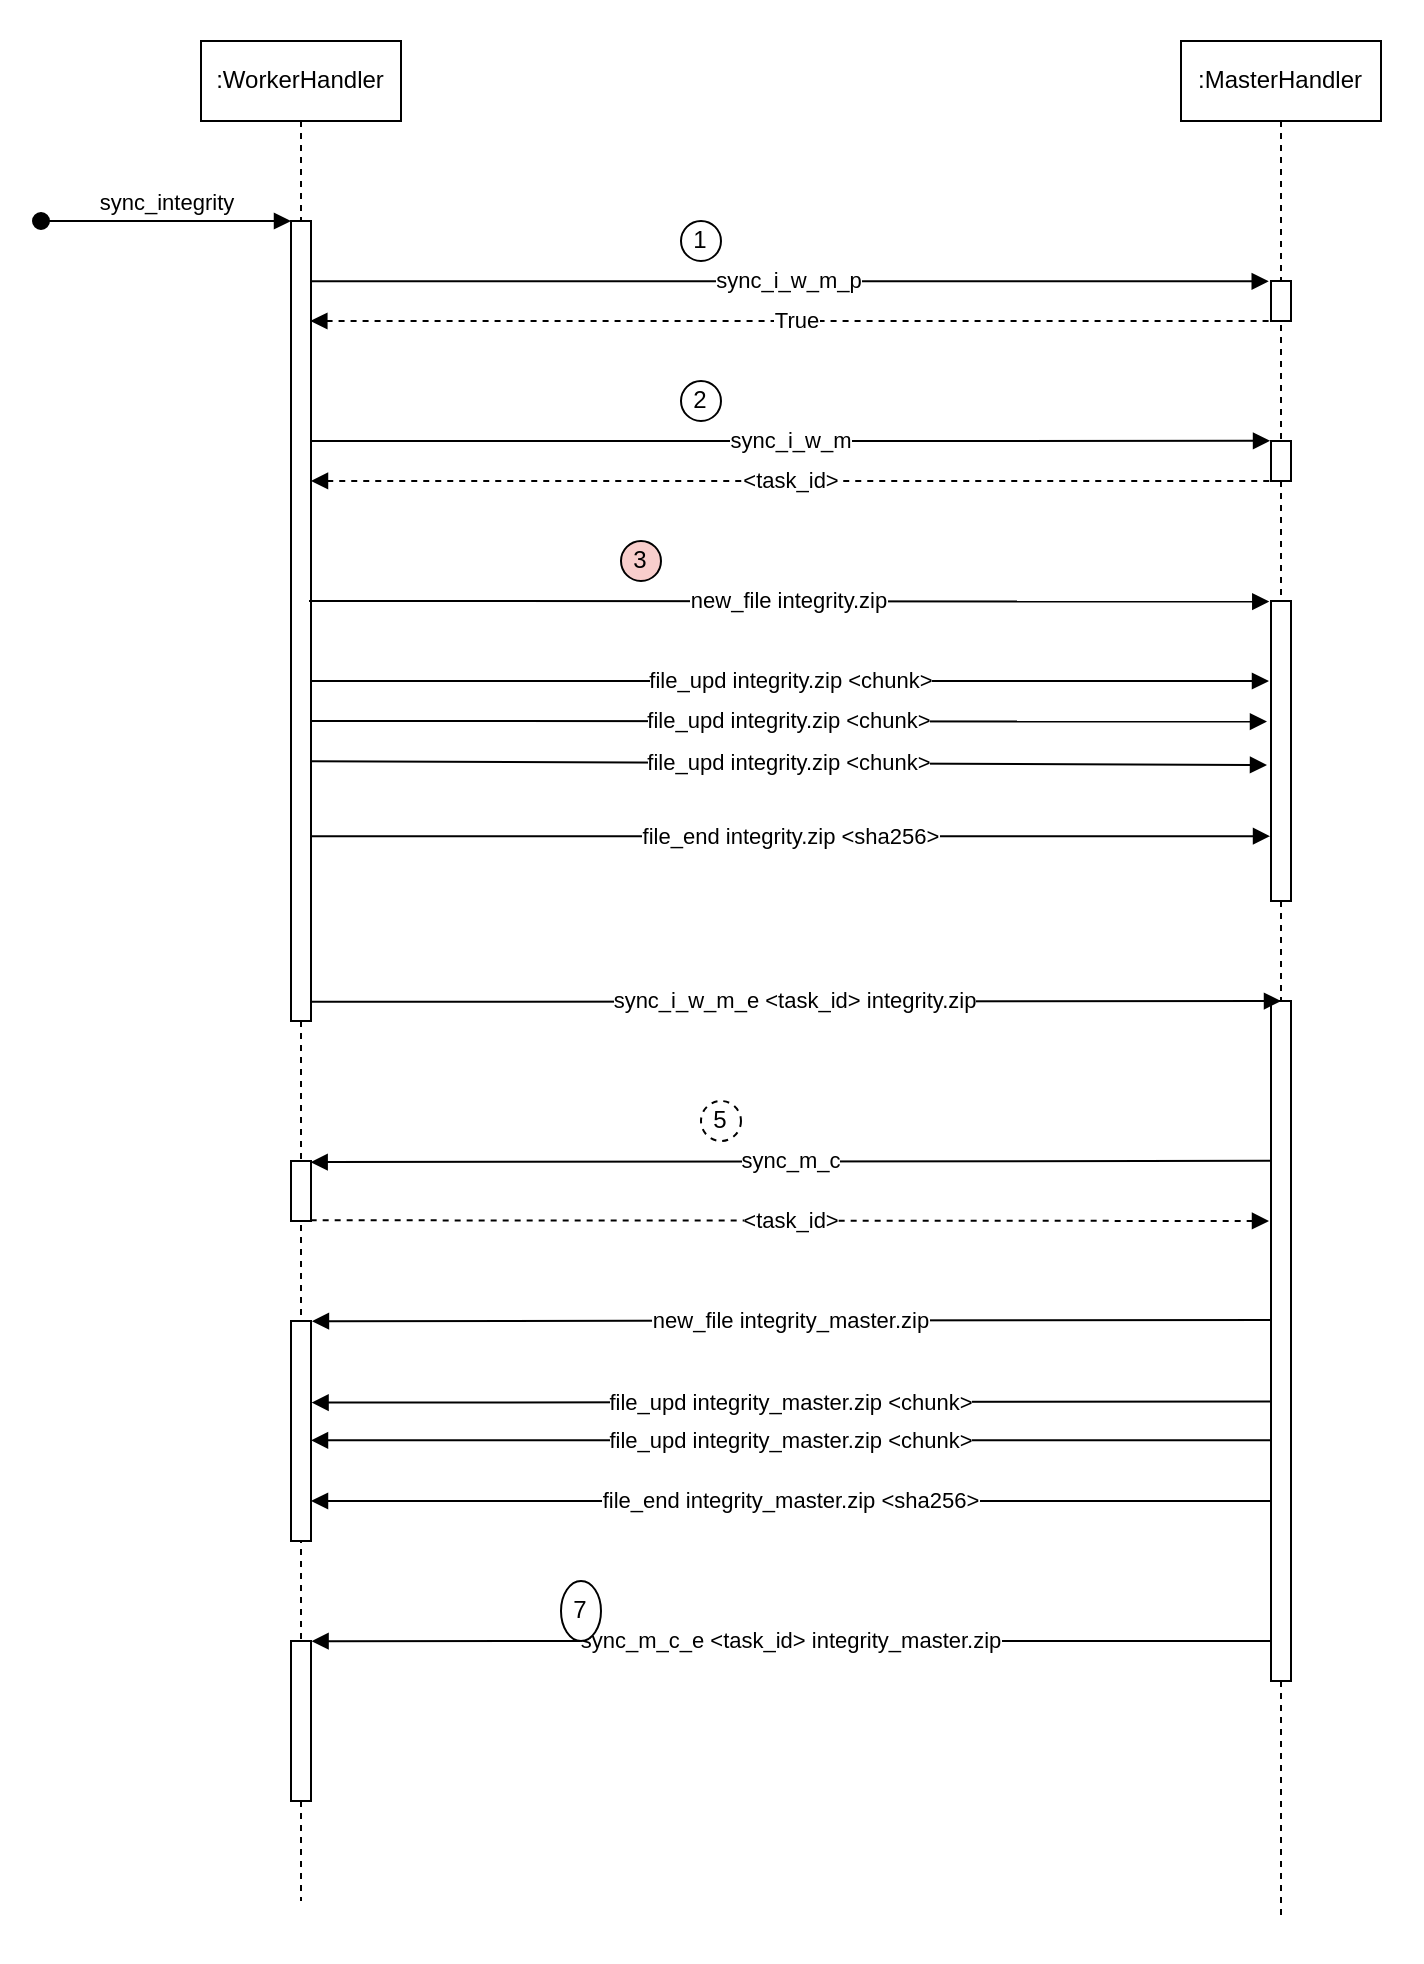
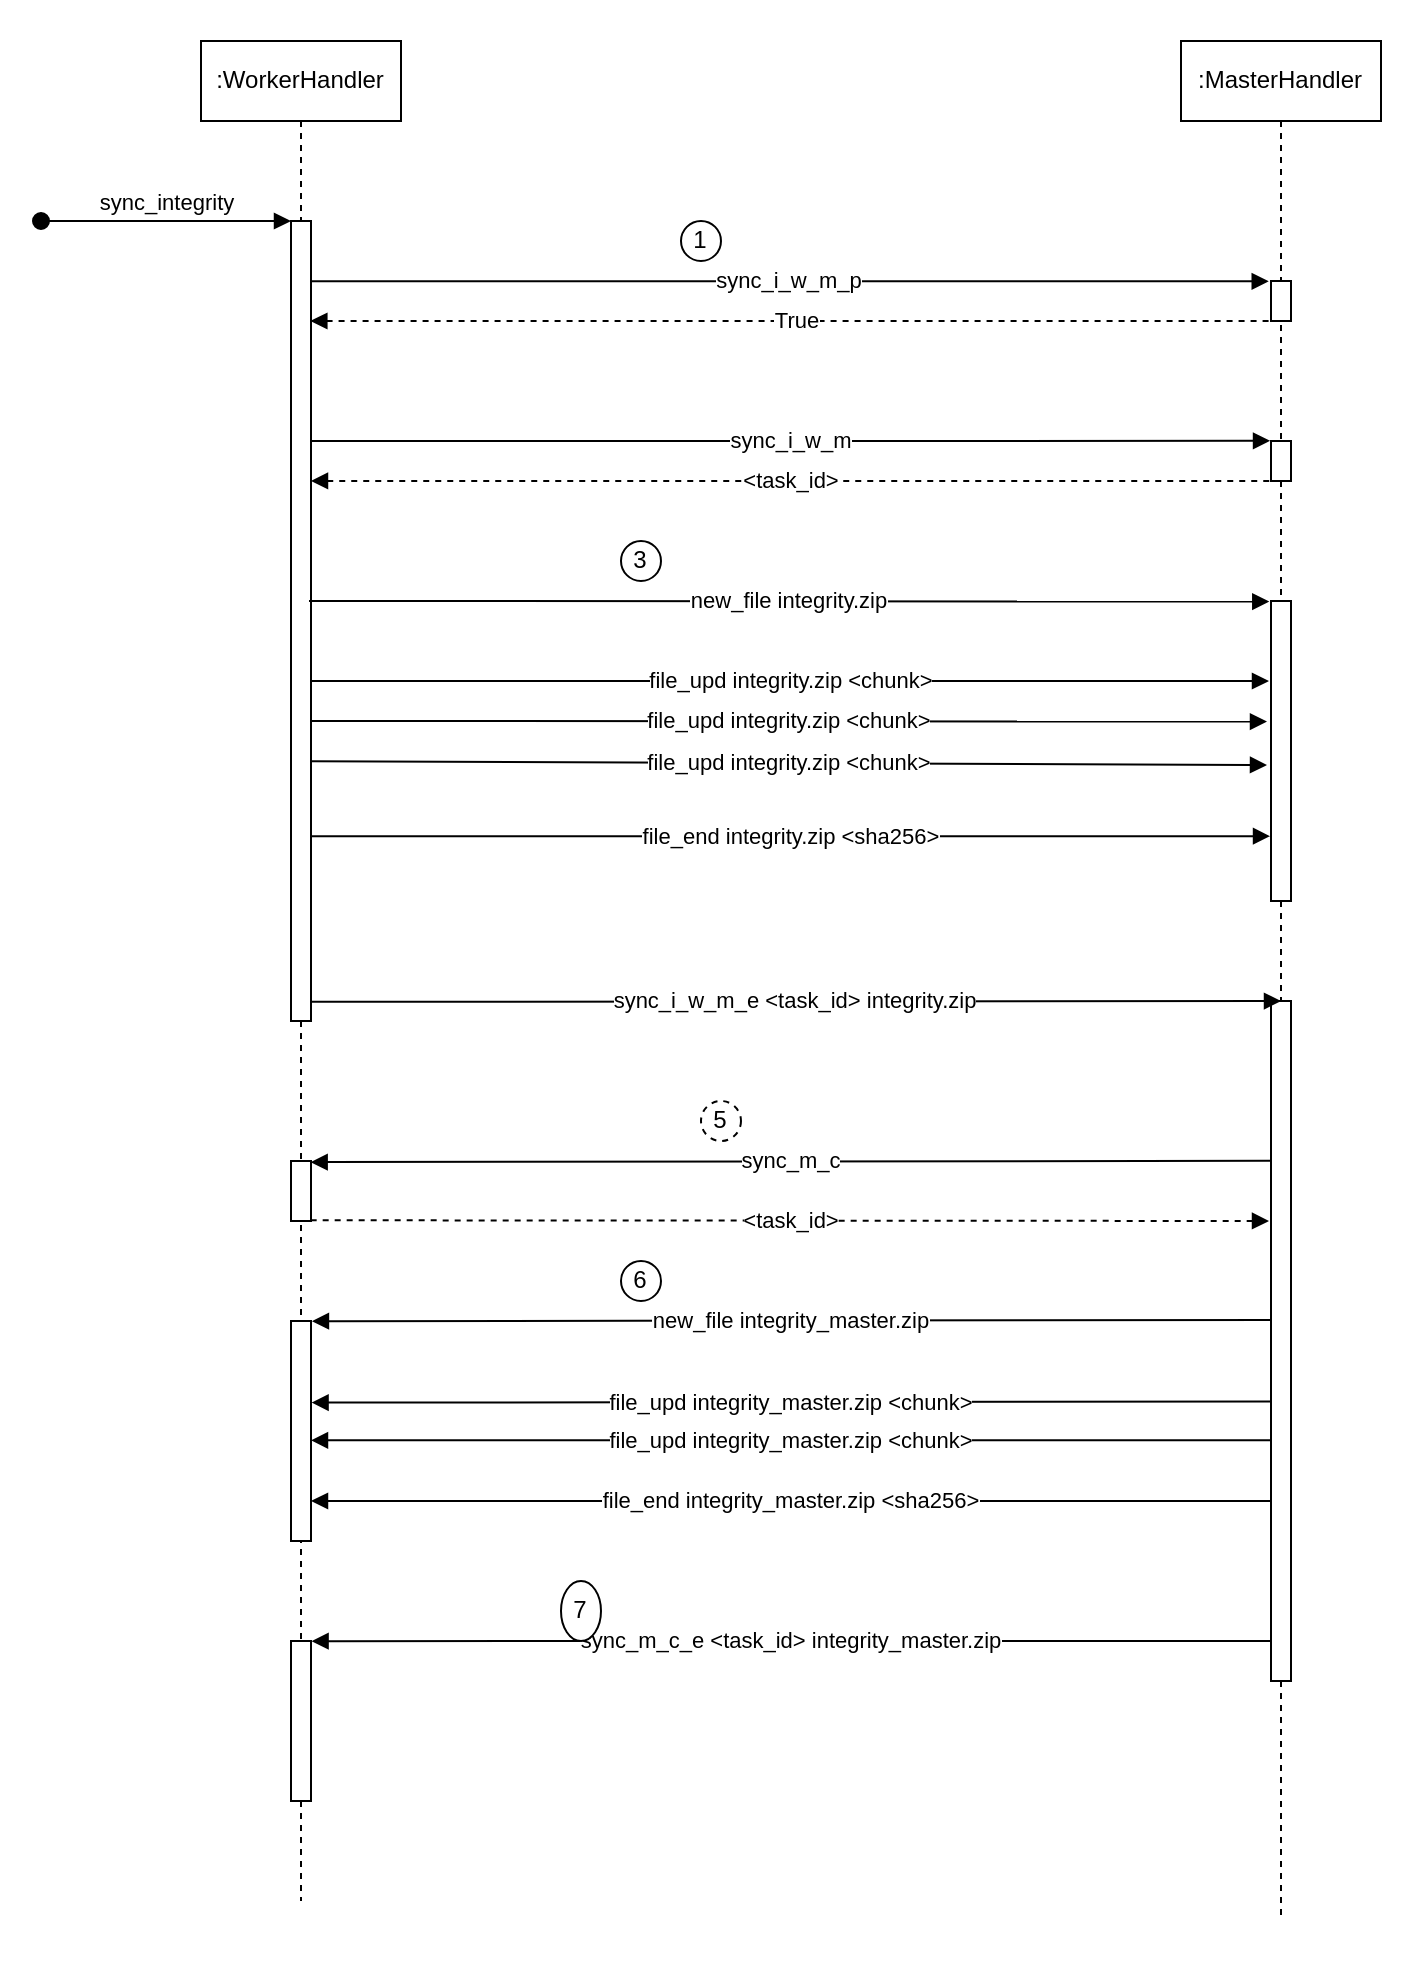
  <mxCell id="0" />
  <mxCell id="1" parent="0" />
  <mxCell id="2" value=":WorkerHandler" style="shape=umlLifeline;perimeter=lifelinePerimeter;whiteSpace=wrap;html=1;container=1;collapsible=0;recursiveResize=0;outlineConnect=0;" vertex="1" parent="1"><mxGeometry x="100" y="20" width="100" height="930" as="geometry" /></mxCell>
  <mxCell id="3" value="&lt;div&gt;:MasterHandler&lt;/div&gt;" style="shape=umlLifeline;perimeter=lifelinePerimeter;whiteSpace=wrap;html=1;container=1;collapsible=0;recursiveResize=0;outlineConnect=0;" vertex="1" parent="1"><mxGeometry x="590" y="20" width="100" height="940" as="geometry" /></mxCell>
  <mxCell id="4" value="" style="html=1;points=[];perimeter=orthogonalPerimeter;" vertex="1" parent="1"><mxGeometry x="145" y="820" width="10" height="80" as="geometry" /></mxCell>
  <mxCell id="5" value="" style="html=1;points=[];perimeter=orthogonalPerimeter;" vertex="1" parent="1"><mxGeometry x="145" y="660" width="10" height="110" as="geometry" /></mxCell>
  <mxCell id="6" value="" style="html=1;points=[];perimeter=orthogonalPerimeter;" vertex="1" parent="1"><mxGeometry x="145" y="580" width="10" height="30" as="geometry" /></mxCell>
  <mxCell id="7" value="" style="html=1;points=[];perimeter=orthogonalPerimeter;" vertex="1" parent="1"><mxGeometry x="635" y="500" width="10" height="340" as="geometry" /></mxCell>
  <mxCell id="8" value="" style="html=1;points=[];perimeter=orthogonalPerimeter;" vertex="1" parent="1"><mxGeometry x="635" y="220" width="10" height="20" as="geometry" /></mxCell>
  <mxCell id="9" value="" style="html=1;points=[];perimeter=orthogonalPerimeter;" vertex="1" parent="1"><mxGeometry x="635" y="140" width="10" height="20" as="geometry" /></mxCell>
  <mxCell id="10" value="" style="html=1;points=[];perimeter=orthogonalPerimeter;" vertex="1" parent="1"><mxGeometry x="145" y="110" width="10" height="400" as="geometry" /></mxCell>
  <mxCell id="11" value="&lt;div&gt;sync_i_w_m_p&lt;br&gt;&lt;/div&gt;" style="endArrow=block;html=1;startArrow=none;startFill=0;endFill=1;entryX=-0.113;entryY=0.009;entryDx=0;entryDy=0;entryPerimeter=0;" edge="1" parent="1" source="10" target="9"><mxGeometry width="50" height="50" relative="1" as="geometry"><mxPoint x="160" y="140" as="sourcePoint" /><mxPoint x="630" y="140" as="targetPoint" /></mxGeometry></mxCell>
  <mxCell id="12" value="sync_i_w_m" style="endArrow=block;html=1;startArrow=none;startFill=0;endFill=1;entryX=-0.048;entryY=-0.005;entryDx=0;entryDy=0;entryPerimeter=0;" edge="1" parent="1" target="8"><mxGeometry width="50" height="50" relative="1" as="geometry"><mxPoint x="155" y="220" as="sourcePoint" /><mxPoint x="630" y="220" as="targetPoint" /><Array as="points"><mxPoint x="470" y="220" /></Array></mxGeometry></mxCell>
  <mxCell id="13" value="&lt;div&gt;new_file integrity.zip&lt;/div&gt;" style="endArrow=block;html=1;startArrow=none;startFill=0;endFill=1;entryX=-0.086;entryY=0.002;entryDx=0;entryDy=0;entryPerimeter=0;" edge="1" parent="1" target="29"><mxGeometry width="50" height="50" relative="1" as="geometry"><mxPoint x="154" y="300" as="sourcePoint" /><mxPoint x="620" y="300" as="targetPoint" /></mxGeometry></mxCell>
  <mxCell id="14" value="&lt;div&gt;file_upd integrity.zip &amp;lt;chunk&amp;gt;&lt;/div&gt;" style="endArrow=block;html=1;startArrow=none;startFill=0;endFill=1;" edge="1" parent="1" source="10"><mxGeometry width="50" height="50" relative="1" as="geometry"><mxPoint x="160" y="340" as="sourcePoint" /><mxPoint x="634" y="340" as="targetPoint" /></mxGeometry></mxCell>
  <mxCell id="15" value="&lt;div&gt;file_upd integrity.zip &amp;lt;chunk&amp;gt;&lt;/div&gt;" style="endArrow=block;html=1;startArrow=none;startFill=0;endFill=1;exitX=1.05;exitY=0.625;exitDx=0;exitDy=0;exitPerimeter=0;entryX=-0.2;entryY=0.402;entryDx=0;entryDy=0;entryPerimeter=0;" edge="1" parent="1" source="10" target="29"><mxGeometry width="50" height="50" relative="1" as="geometry"><mxPoint x="160" y="360" as="sourcePoint" /><mxPoint x="640" y="360" as="targetPoint" /></mxGeometry></mxCell>
  <mxCell id="16" value="&lt;div&gt;file_upd integrity.zip &amp;lt;chunk&amp;gt;&lt;/div&gt;" style="endArrow=block;html=1;startArrow=none;startFill=0;endFill=1;exitX=0.96;exitY=0.792;exitDx=0;exitDy=0;exitPerimeter=0;" edge="1" parent="1"><mxGeometry width="50" height="50" relative="1" as="geometry"><mxPoint x="155.214" y="380.143" as="sourcePoint" /><mxPoint x="633" y="382" as="targetPoint" /></mxGeometry></mxCell>
  <mxCell id="17" value="file_end integrity.zip &amp;lt;sha256&amp;gt;" style="endArrow=block;html=1;startArrow=none;startFill=0;endFill=1;entryX=-0.048;entryY=0.784;entryDx=0;entryDy=0;entryPerimeter=0;" edge="1" parent="1" source="10" target="29"><mxGeometry width="50" height="50" relative="1" as="geometry"><mxPoint x="160" y="420" as="sourcePoint" /><mxPoint x="640" y="420" as="targetPoint" /></mxGeometry></mxCell>
  <mxCell id="18" value="sync_i_w_m_e &amp;lt;task_id&amp;gt; integrity.zip" style="endArrow=block;html=1;startArrow=none;startFill=0;endFill=1;exitX=1.007;exitY=0.976;exitDx=0;exitDy=0;exitPerimeter=0;" edge="1" parent="1" source="10"><mxGeometry width="50" height="50" relative="1" as="geometry"><mxPoint x="180" y="500" as="sourcePoint" /><mxPoint x="640" y="500" as="targetPoint" /></mxGeometry></mxCell>
  <mxCell id="19" value="&lt;div&gt;&amp;lt;task_id&amp;gt;&lt;/div&gt;" style="endArrow=none;dashed=1;html=1;endFill=0;startArrow=block;startFill=1;entryX=-0.002;entryY=0.997;entryDx=0;entryDy=0;entryPerimeter=0;" edge="1" parent="1" source="10" target="8"><mxGeometry width="50" height="50" relative="1" as="geometry"><mxPoint x="160" y="240" as="sourcePoint" /><mxPoint x="630" y="240" as="targetPoint" /></mxGeometry></mxCell>
  <mxCell id="20" value="sync_m_c" style="endArrow=block;html=1;startArrow=none;startFill=0;endFill=1;exitX=-0.032;exitY=0.235;exitDx=0;exitDy=0;exitPerimeter=0;entryX=0.984;entryY=0.019;entryDx=0;entryDy=0;entryPerimeter=0;" edge="1" parent="1" source="7" target="6"><mxGeometry width="50" height="50" relative="1" as="geometry"><mxPoint x="630" y="580" as="sourcePoint" /><mxPoint x="160" y="580" as="targetPoint" /></mxGeometry></mxCell>
  <mxCell id="21" value="&lt;div&gt;new_file integrity_master.zip&lt;/div&gt;" style="endArrow=block;html=1;startArrow=none;startFill=0;endFill=1;exitX=-0.04;exitY=0.469;exitDx=0;exitDy=0;exitPerimeter=0;entryX=1.048;entryY=0.001;entryDx=0;entryDy=0;entryPerimeter=0;" edge="1" parent="1" source="7" target="5"><mxGeometry width="50" height="50" relative="1" as="geometry"><mxPoint x="630" y="660" as="sourcePoint" /><mxPoint x="160" y="660" as="targetPoint" /></mxGeometry></mxCell>
  <mxCell id="22" value="file_upd integrity_master.zip &amp;lt;chunk&amp;gt;" style="endArrow=block;html=1;startArrow=none;startFill=0;endFill=1;exitX=-0.032;exitY=0.589;exitDx=0;exitDy=0;exitPerimeter=0;entryX=1.029;entryY=0.371;entryDx=0;entryDy=0;entryPerimeter=0;" edge="1" parent="1" source="7" target="5"><mxGeometry width="50" height="50" relative="1" as="geometry"><mxPoint x="630" y="700" as="sourcePoint" /><mxPoint x="160" y="700" as="targetPoint" /></mxGeometry></mxCell>
  <mxCell id="23" value="&lt;div&gt;file_upd integrity_master.zip &amp;lt;chunk&amp;gt;&lt;/div&gt;" style="endArrow=block;html=1;startArrow=none;startFill=0;endFill=1;exitX=-0.029;exitY=0.646;exitDx=0;exitDy=0;exitPerimeter=0;" edge="1" parent="1" source="7" target="5"><mxGeometry width="50" height="50" relative="1" as="geometry"><mxPoint x="630" y="720" as="sourcePoint" /><mxPoint x="160" y="720" as="targetPoint" /></mxGeometry></mxCell>
  <mxCell id="24" value="file_end integrity_master.zip &amp;lt;sha256&amp;gt;" style="endArrow=block;html=1;startArrow=none;startFill=0;endFill=1;" edge="1" parent="1" target="5"><mxGeometry width="50" height="50" relative="1" as="geometry"><mxPoint x="635" y="750" as="sourcePoint" /><mxPoint x="155" y="779" as="targetPoint" /></mxGeometry></mxCell>
  <mxCell id="25" value="sync_m_c_e &amp;lt;task_id&amp;gt; integrity_master.zip" style="endArrow=block;html=1;startArrow=none;startFill=0;endFill=1;exitX=-0.036;exitY=0.941;exitDx=0;exitDy=0;exitPerimeter=0;entryX=1.029;entryY=0.001;entryDx=0;entryDy=0;entryPerimeter=0;" edge="1" parent="1" source="7" target="4"><mxGeometry width="50" height="50" relative="1" as="geometry"><mxPoint x="630" y="820" as="sourcePoint" /><mxPoint x="160" y="820" as="targetPoint" /></mxGeometry></mxCell>
  <mxCell id="26" value="&lt;div&gt;&amp;lt;task_id&amp;gt;&lt;/div&gt;" style="endArrow=block;dashed=1;html=1;endFill=1;startArrow=none;startFill=0;exitX=0.984;exitY=0.988;exitDx=0;exitDy=0;exitPerimeter=0;" edge="1" parent="1" source="6"><mxGeometry width="50" height="50" relative="1" as="geometry"><mxPoint x="160" y="610" as="sourcePoint" /><mxPoint x="634" y="610" as="targetPoint" /></mxGeometry></mxCell>
  <mxCell id="27" value="True" style="endArrow=none;dashed=1;html=1;endFill=0;startArrow=block;startFill=1;exitX=0.967;exitY=0.125;exitDx=0;exitDy=0;exitPerimeter=0;entryX=0.5;entryY=1;entryDx=0;entryDy=0;entryPerimeter=0;" edge="1" parent="1" source="10" target="9"><mxGeometry width="50" height="50" relative="1" as="geometry"><mxPoint x="160" y="160" as="sourcePoint" /><mxPoint x="620" y="160" as="targetPoint" /></mxGeometry></mxCell>
  <mxCell id="28" value="sync_integrity" style="html=1;verticalAlign=bottom;startArrow=oval;startFill=1;endArrow=block;startSize=8;" edge="1" parent="1"><mxGeometry width="60" relative="1" as="geometry"><mxPoint x="20" y="110" as="sourcePoint" /><mxPoint x="145" y="110" as="targetPoint" /></mxGeometry></mxCell>
  <mxCell id="29" value="" style="html=1;points=[];perimeter=orthogonalPerimeter;" vertex="1" parent="1"><mxGeometry x="635" y="300" width="10" height="150" as="geometry" /></mxCell>
  <mxCell id="30" value="1" style="ellipse;whiteSpace=wrap;html=1;aspect=fixed;" vertex="1" parent="1"><mxGeometry x="340" y="110" width="20" height="20" as="geometry" /></mxCell>
- <mxCell id="31" value="2" style="ellipse;whiteSpace=wrap;html=1;aspect=fixed;" vertex="1" parent="1"><mxGeometry x="340" y="190" width="20" height="20" as="geometry" /></mxCell>
- <mxCell id="32" value="3" style="ellipse;whiteSpace=wrap;html=1;aspect=fixed;fillColor=#f8cecc;" vertex="1" parent="1"><mxGeometry x="310" y="270" width="20" height="20" as="geometry" /></mxCell>
+ <mxCell id="32" value="3" style="ellipse;whiteSpace=wrap;html=1;aspect=fixed;" vertex="1" parent="1"><mxGeometry x="310" y="270" width="20" height="20" as="geometry" /></mxCell>
  <mxCell id="33" value="5" style="ellipse;whiteSpace=wrap;html=1;aspect=fixed;dashed=1;" vertex="1" parent="1"><mxGeometry x="350" y="550" width="20" height="20" as="geometry" /></mxCell>
+ <mxCell id="34" value="&lt;div&gt;6&lt;/div&gt;" style="ellipse;whiteSpace=wrap;html=1;aspect=fixed;" vertex="1" parent="1"><mxGeometry x="310" y="630" width="20" height="20" as="geometry" /></mxCell>
  <mxCell id="35" value="7" style="ellipse;whiteSpace=wrap;html=1;aspect=fixed;" vertex="1" parent="1"><mxGeometry x="280" y="790" width="20" height="30" as="geometry" /></mxCell>
